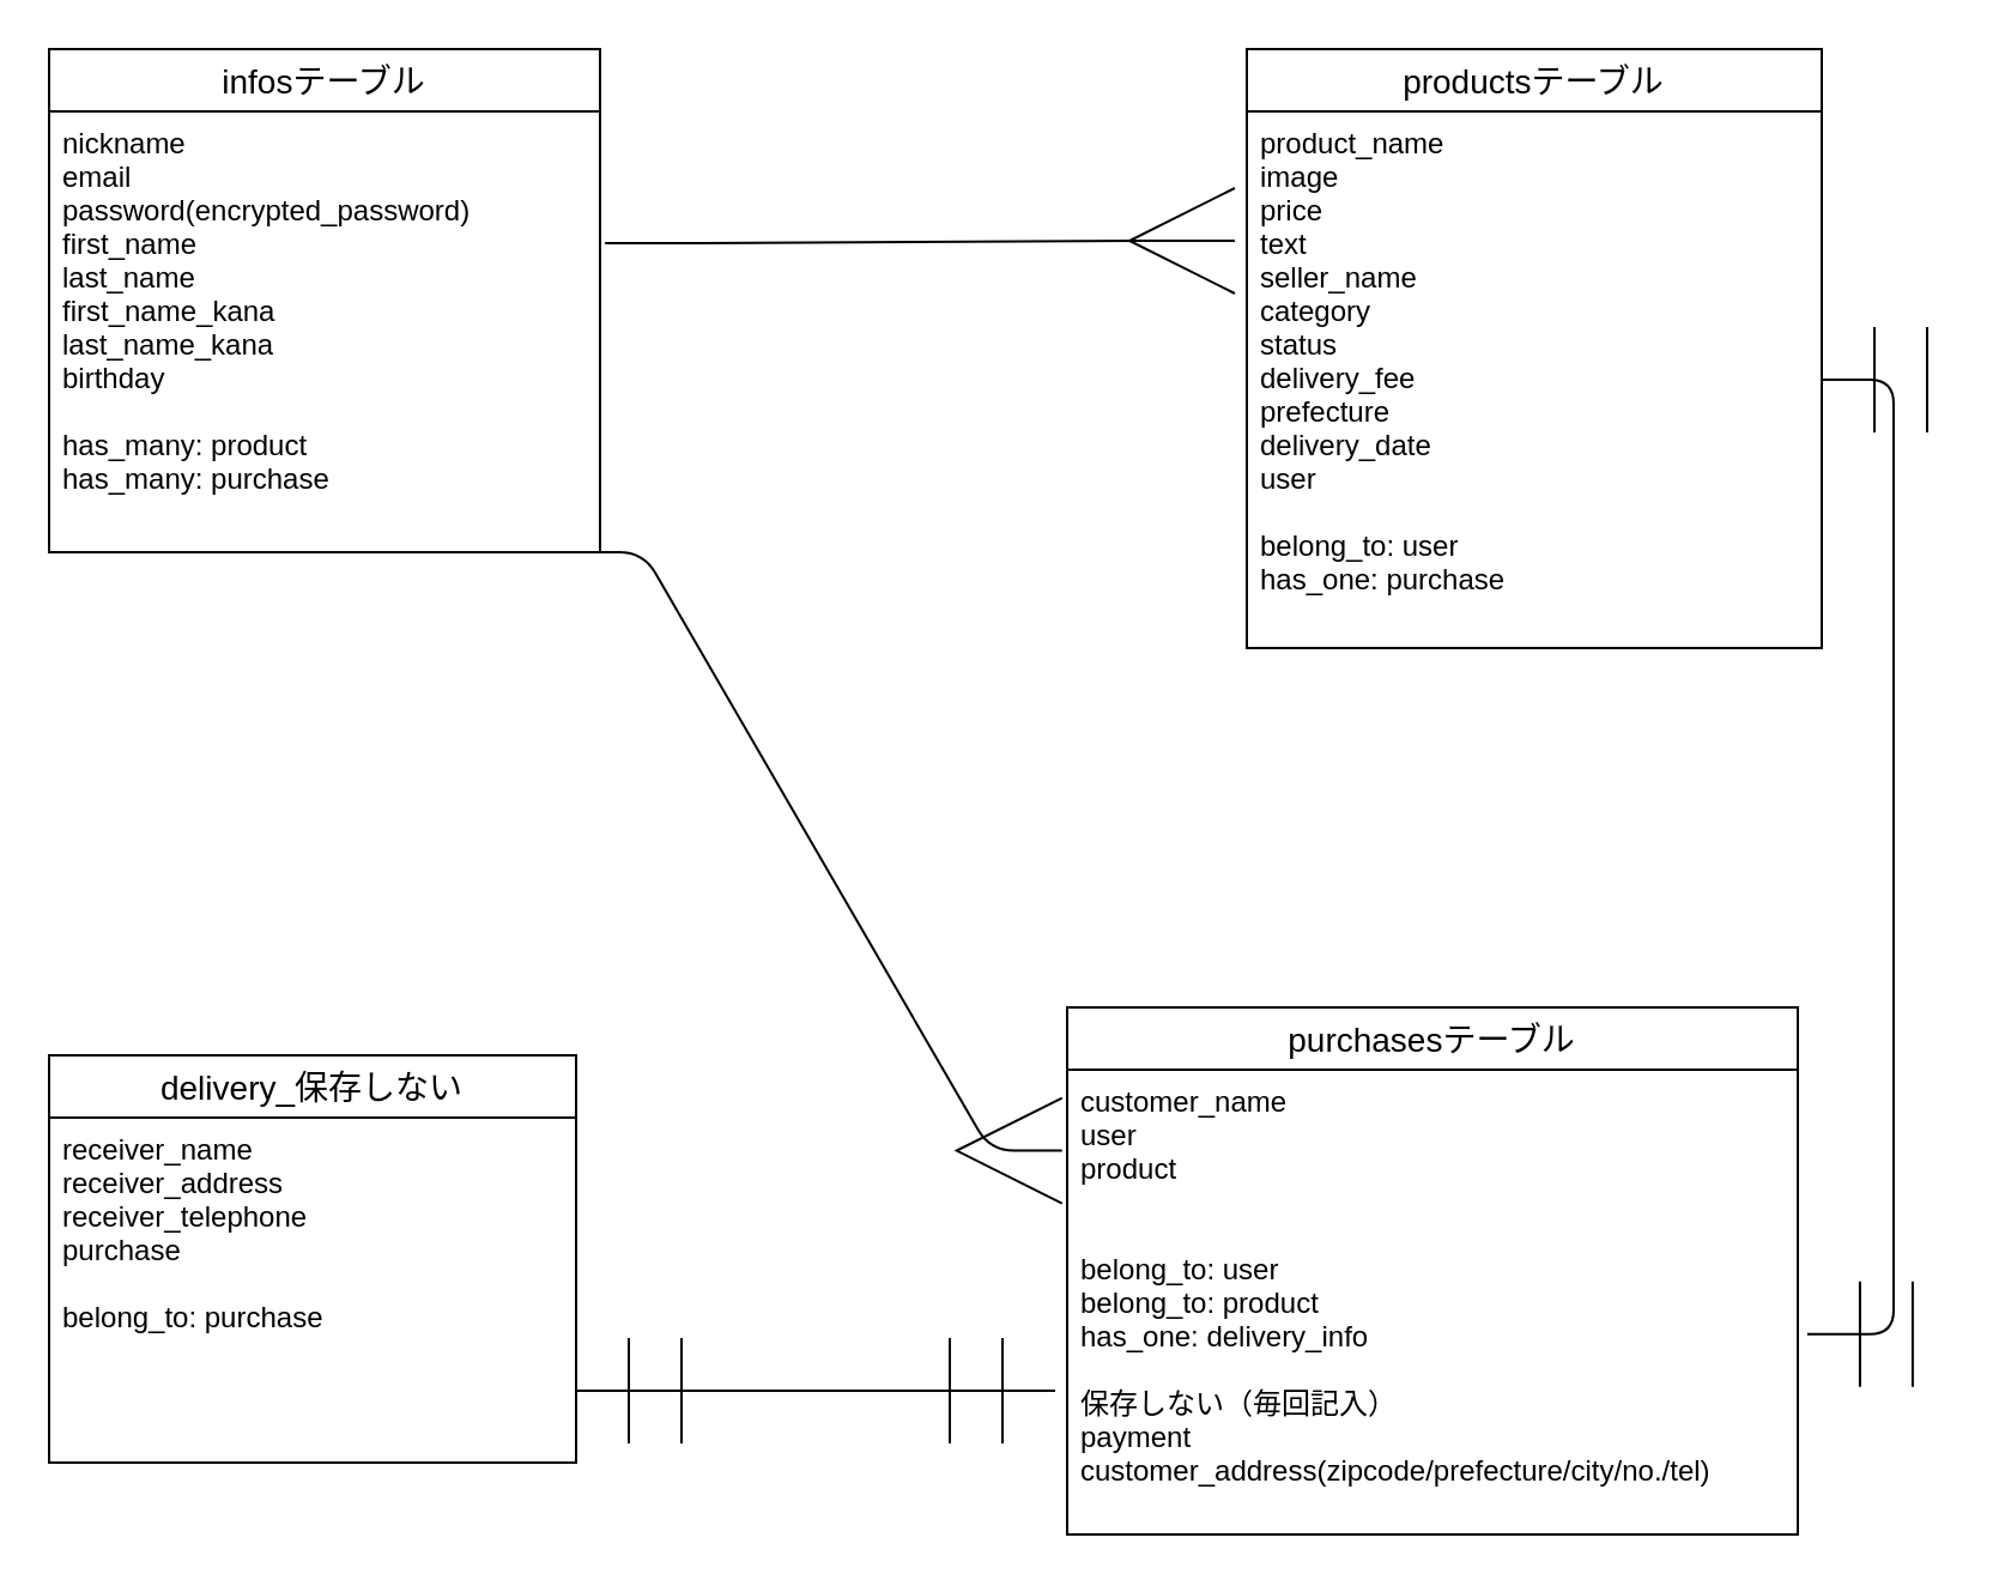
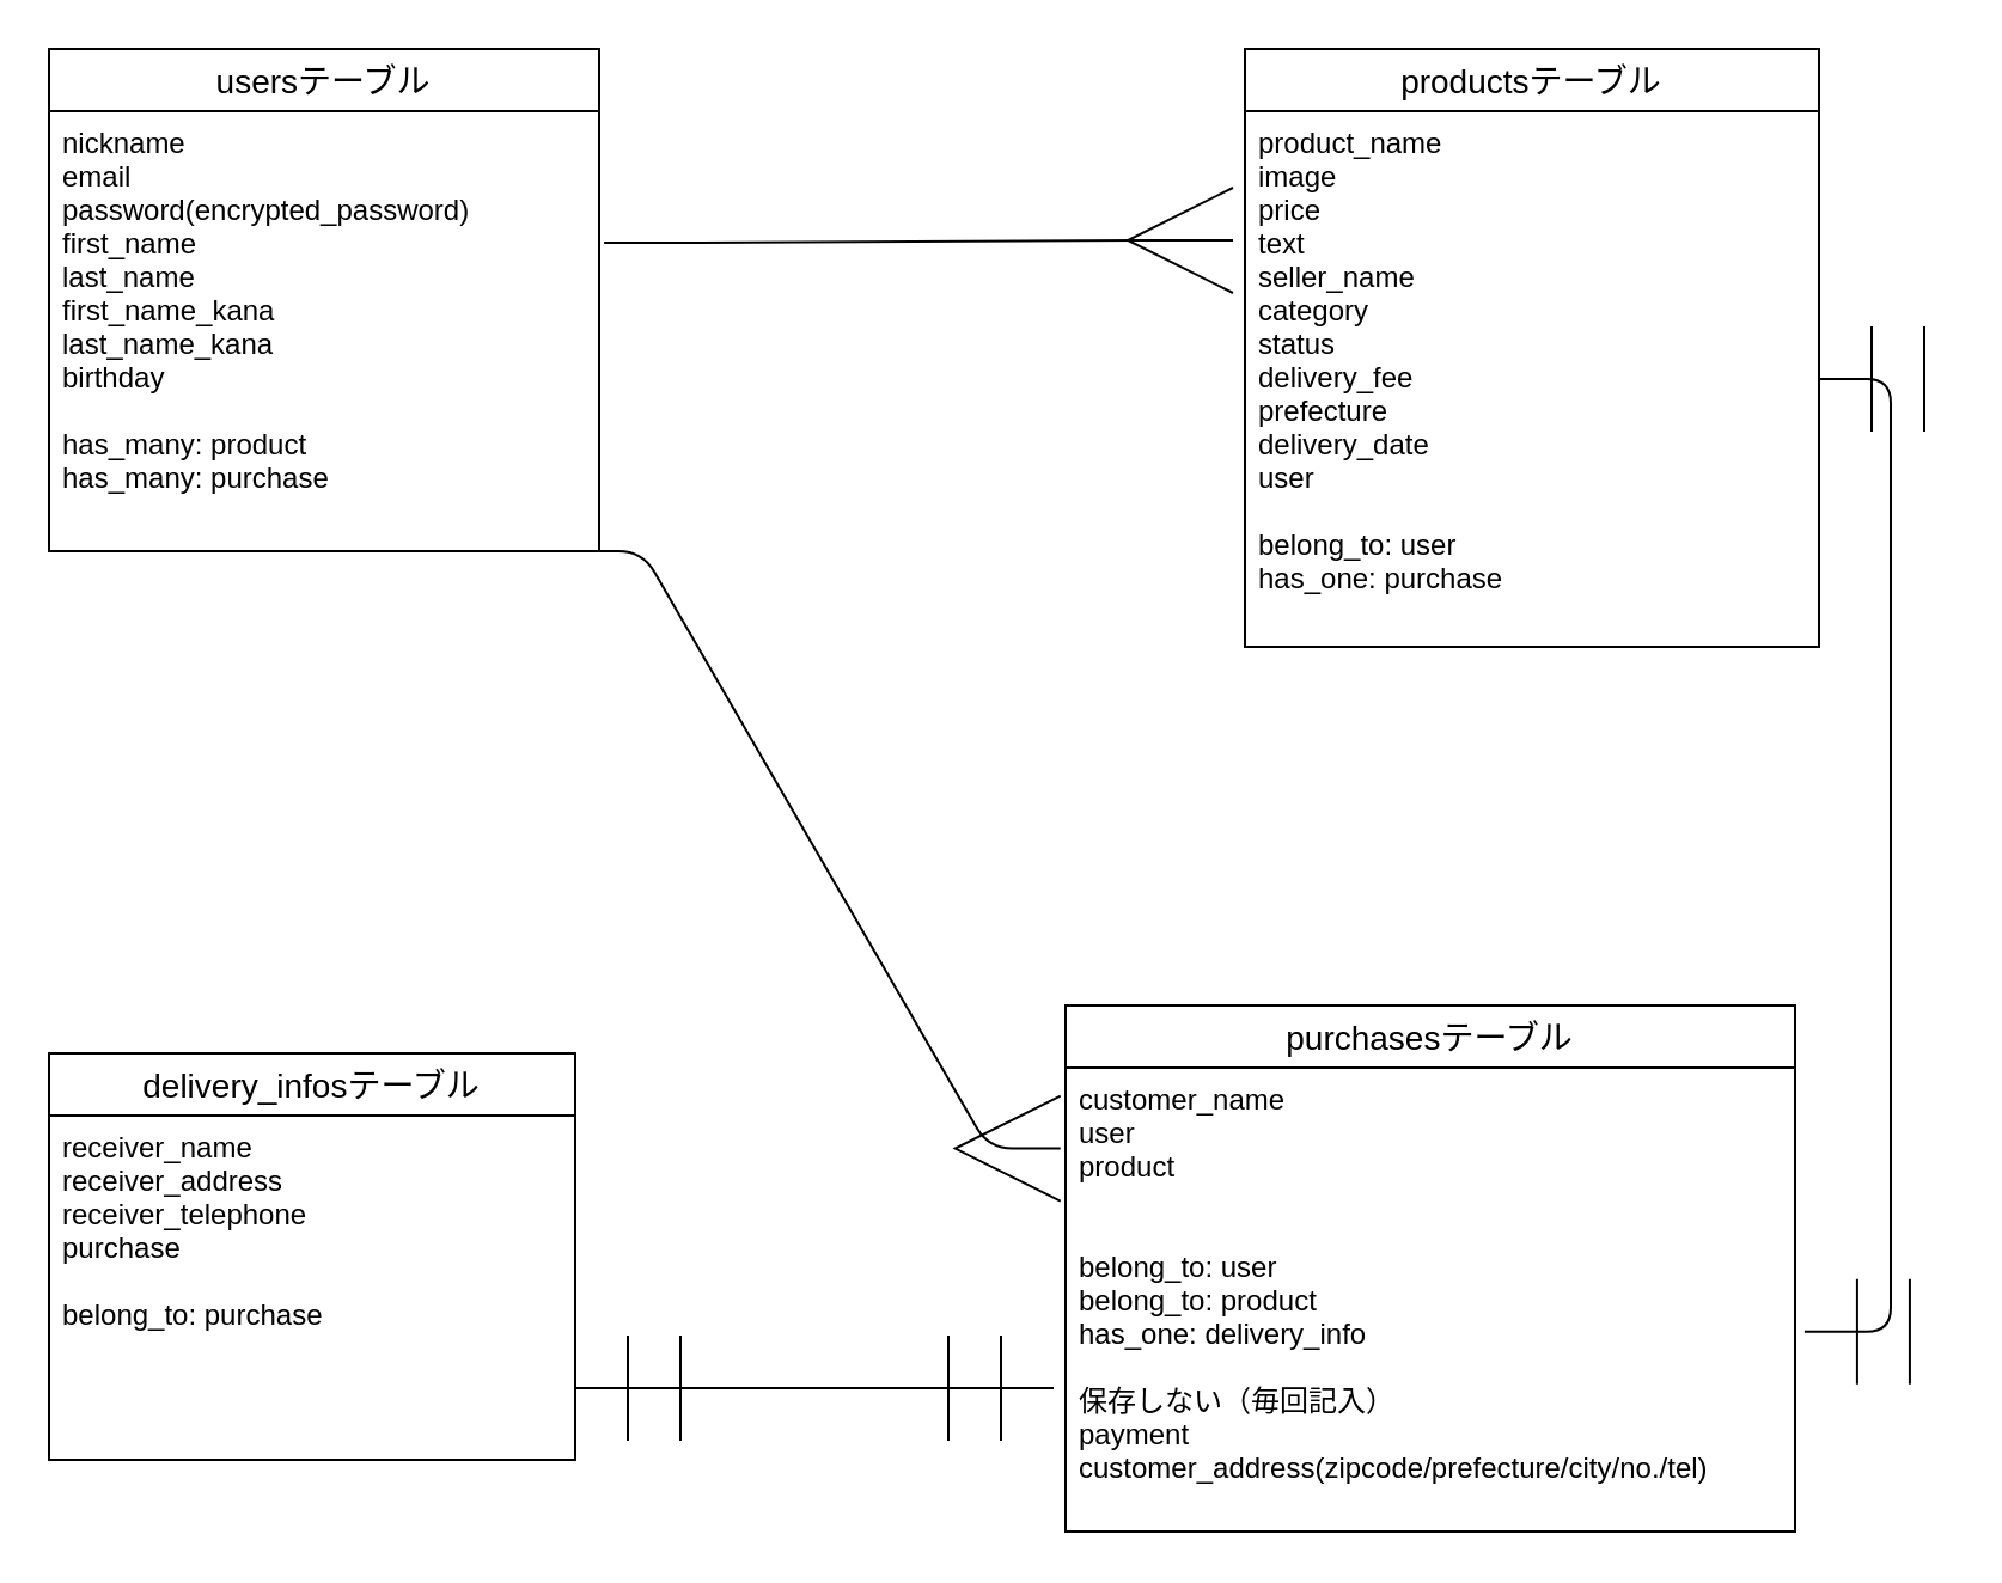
  <mxCell id="0" />
  <mxCell id="1" parent="0" />
- <mxCell id="2" value="infosテーブル" style="swimlane;fontStyle=0;childLayout=stackLayout;horizontal=1;startSize=26;horizontalStack=0;resizeParent=1;resizeParentMax=0;resizeLast=0;collapsible=1;marginBottom=0;align=center;fontSize=14;direction=east;" parent="1" vertex="1"><mxGeometry x="20" y="20" width="230" height="210" as="geometry"><mxRectangle x="100" y="40" width="120" height="26" as="alternateBounds" /></mxGeometry></mxCell>
+ <mxCell id="2" value="usersテーブル" style="swimlane;fontStyle=0;childLayout=stackLayout;horizontal=1;startSize=26;horizontalStack=0;resizeParent=1;resizeParentMax=0;resizeLast=0;collapsible=1;marginBottom=0;align=center;fontSize=14;direction=east;" parent="1" vertex="1"><mxGeometry x="20" y="20" width="230" height="210" as="geometry"><mxRectangle x="100" y="40" width="120" height="26" as="alternateBounds" /></mxGeometry></mxCell>
  <mxCell id="3" value="nickname&#10;email&#10;password(encrypted_password)&#10;first_name&#10;last_name&#10;first_name_kana&#10;last_name_kana&#10;birthday&#10;&#10;has_many: product&#10;has_many: purchase&#10;" style="text;strokeColor=none;fillColor=none;spacingLeft=4;spacingRight=4;overflow=hidden;rotatable=0;points=[[0,0.5],[1,0.5]];portConstraint=eastwest;fontSize=12;" parent="2" vertex="1"><mxGeometry y="26" width="230" height="184" as="geometry" /></mxCell>
  <mxCell id="4" value="productsテーブル" style="swimlane;fontStyle=0;childLayout=stackLayout;horizontal=1;startSize=26;horizontalStack=0;resizeParent=1;resizeParentMax=0;resizeLast=0;collapsible=1;marginBottom=0;align=center;fontSize=14;" parent="1" vertex="1"><mxGeometry x="520" y="20" width="240" height="250" as="geometry" /></mxCell>
  <mxCell id="5" value="product_name&#10;image&#10;price&#10;text&#10;seller_name&#10;category&#10;status&#10;delivery_fee&#10;prefecture&#10;delivery_date&#10;user&#10;&#10;belong_to: user&#10;has_one: purchase" style="text;strokeColor=none;fillColor=none;spacingLeft=4;spacingRight=4;overflow=hidden;rotatable=0;points=[[0,0.5],[1,0.5]];portConstraint=eastwest;fontSize=12;" parent="4" vertex="1"><mxGeometry y="26" width="240" height="224" as="geometry" /></mxCell>
  <mxCell id="6" value="" style="edgeStyle=entityRelationEdgeStyle;fontSize=12;html=1;endArrow=ERmany;startSize=42;endSize=42;exitX=1.009;exitY=0.299;exitDx=0;exitDy=0;exitPerimeter=0;" parent="1" source="3" edge="1"><mxGeometry width="100" height="100" relative="1" as="geometry"><mxPoint x="260" y="100" as="sourcePoint" /><mxPoint x="515" y="100" as="targetPoint" /></mxGeometry></mxCell>
  <mxCell id="7" value="purchasesテーブル" style="swimlane;fontStyle=0;childLayout=stackLayout;horizontal=1;startSize=26;horizontalStack=0;resizeParent=1;resizeParentMax=0;resizeLast=0;collapsible=1;marginBottom=0;align=center;fontSize=14;" parent="1" vertex="1"><mxGeometry x="445" y="420" width="305" height="220" as="geometry" /></mxCell>
  <mxCell id="8" value="customer_name&#10;user&#10;product&#10;&#10;&#10;belong_to: user&#10;belong_to: product&#10;has_one: delivery_info&#10;&#10;保存しない（毎回記入）&#10;payment&#10;customer_address(zipcode/prefecture/city/no./tel)" style="text;strokeColor=none;fillColor=none;spacingLeft=4;spacingRight=4;overflow=hidden;rotatable=0;points=[[0,0.5],[1,0.5]];portConstraint=eastwest;fontSize=12;" parent="7" vertex="1"><mxGeometry y="26" width="305" height="194" as="geometry" /></mxCell>
- <mxCell id="9" value="delivery_保存しない" style="swimlane;fontStyle=0;childLayout=stackLayout;horizontal=1;startSize=26;horizontalStack=0;resizeParent=1;resizeParentMax=0;resizeLast=0;collapsible=1;marginBottom=0;align=center;fontSize=14;" parent="1" vertex="1"><mxGeometry x="20" y="440" width="220" height="170" as="geometry" /></mxCell>
+ <mxCell id="9" value="delivery_infosテーブル" style="swimlane;fontStyle=0;childLayout=stackLayout;horizontal=1;startSize=26;horizontalStack=0;resizeParent=1;resizeParentMax=0;resizeLast=0;collapsible=1;marginBottom=0;align=center;fontSize=14;" parent="1" vertex="1"><mxGeometry x="20" y="440" width="220" height="170" as="geometry" /></mxCell>
  <mxCell id="10" value="receiver_name&#10;receiver_address&#10;receiver_telephone&#10;purchase&#10;&#10;belong_to: purchase" style="text;strokeColor=none;fillColor=none;spacingLeft=4;spacingRight=4;overflow=hidden;rotatable=0;points=[[0,0.5],[1,0.5]];portConstraint=eastwest;fontSize=12;" parent="9" vertex="1"><mxGeometry y="26" width="220" height="144" as="geometry" /></mxCell>
  <mxCell id="11" value="" style="edgeStyle=entityRelationEdgeStyle;fontSize=12;html=1;endArrow=ERmany;startSize=42;endSize=42;entryX=-0.007;entryY=0.174;entryDx=0;entryDy=0;entryPerimeter=0;exitX=0.948;exitY=1;exitDx=0;exitDy=0;exitPerimeter=0;" parent="1" source="3" target="8" edge="1"><mxGeometry width="100" height="100" relative="1" as="geometry"><mxPoint x="190" y="180" as="sourcePoint" /><mxPoint x="290" y="80" as="targetPoint" /></mxGeometry></mxCell>
  <mxCell id="12" value="" style="edgeStyle=entityRelationEdgeStyle;fontSize=12;html=1;endArrow=ERmandOne;startArrow=ERmandOne;startSize=42;endSize=42;exitX=1.013;exitY=0.569;exitDx=0;exitDy=0;exitPerimeter=0;" parent="1" source="8" target="5" edge="1"><mxGeometry width="100" height="100" relative="1" as="geometry"><mxPoint x="830" y="518" as="sourcePoint" /><mxPoint x="830" y="153" as="targetPoint" /></mxGeometry></mxCell>
  <mxCell id="13" value="" style="edgeStyle=entityRelationEdgeStyle;fontSize=12;html=1;endArrow=ERmandOne;startArrow=ERmandOne;startSize=42;endSize=42;" parent="1" edge="1"><mxGeometry width="100" height="100" relative="1" as="geometry"><mxPoint x="240" y="580" as="sourcePoint" /><mxPoint x="440" y="580" as="targetPoint" /></mxGeometry></mxCell>
